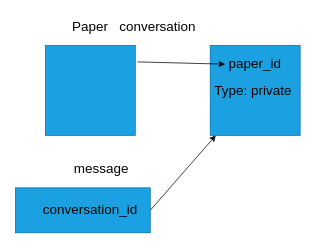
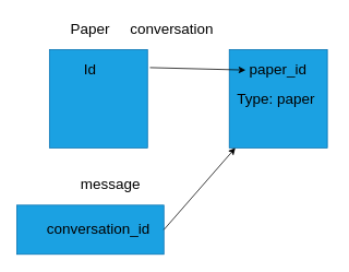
  <mxCell id="0" />
  <mxCell id="1" parent="0" />
  <mxCell id="2" value="" style="whiteSpace=wrap;html=1;fillColor=#1ba1e2;fontColor=#ffffff;strokeColor=#006EAF;fontSize=18;" vertex="1" parent="1"><mxGeometry x="60" y="60" width="120" height="120" as="geometry" /></mxCell>
- <mxCell id="3" value="Paper" style="text;strokeColor=none;align=center;fillColor=none;html=1;verticalAlign=middle;whiteSpace=wrap;rounded=0;fontSize=18;" vertex="1" parent="1"><mxGeometry x="90" y="20" width="60" height="30" as="geometry" /></mxCell>
+ <mxCell id="3" value="Paper" style="text;strokeColor=none;align=center;fillColor=none;html=1;verticalAlign=middle;whiteSpace=wrap;rounded=0;fontSize=18;" vertex="1" parent="1"><mxGeometry x="80" y="20" width="60" height="30" as="geometry" /></mxCell>
+ <mxCell id="4" value="Id" style="text;strokeColor=none;align=center;fillColor=none;html=1;verticalAlign=middle;whiteSpace=wrap;rounded=0;fontSize=18;" vertex="1" parent="1"><mxGeometry x="80" y="70" width="60" height="30" as="geometry" /></mxCell>
  <mxCell id="5" value="" style="whiteSpace=wrap;html=1;fontSize=18;fillColor=#1ba1e2;fontColor=#ffffff;strokeColor=#006EAF;" vertex="1" parent="1"><mxGeometry x="280" y="60" width="120" height="120" as="geometry" /></mxCell>
  <mxCell id="6" value="conversation" style="text;strokeColor=none;align=center;fillColor=none;html=1;verticalAlign=middle;whiteSpace=wrap;rounded=0;fontSize=18;" vertex="1" parent="1"><mxGeometry x="180" y="20" width="60" height="30" as="geometry" /></mxCell>
  <mxCell id="7" value="paper_id" style="text;strokeColor=none;align=center;fillColor=none;html=1;verticalAlign=middle;whiteSpace=wrap;rounded=0;fontSize=18;" vertex="1" parent="1"><mxGeometry x="310" y="70" width="60" height="30" as="geometry" /></mxCell>
  <mxCell id="8" value="" style="edgeStyle=none;orthogonalLoop=1;jettySize=auto;html=1;fontSize=18;exitX=1.025;exitY=0.183;exitDx=0;exitDy=0;exitPerimeter=0;" edge="1" parent="1" source="2"><mxGeometry width="80" relative="1" as="geometry"><mxPoint x="190" y="90" as="sourcePoint" /><mxPoint x="300" y="85" as="targetPoint" /><Array as="points" /></mxGeometry></mxCell>
  <mxCell id="9" value="" style="whiteSpace=wrap;html=1;fontSize=18;fillColor=#1ba1e2;fontColor=#ffffff;strokeColor=#006EAF;" vertex="1" parent="1"><mxGeometry x="20" y="250" width="180" height="60" as="geometry" /></mxCell>
  <mxCell id="10" value="message" style="text;strokeColor=none;align=center;fillColor=none;html=1;verticalAlign=middle;whiteSpace=wrap;rounded=0;fontSize=18;" vertex="1" parent="1"><mxGeometry x="105" y="210" width="60" height="30" as="geometry" /></mxCell>
  <mxCell id="11" style="edgeStyle=none;html=1;fontSize=18;exitX=1;exitY=0.5;exitDx=0;exitDy=0;" edge="1" parent="1" source="9" target="5"><mxGeometry relative="1" as="geometry" /></mxCell>
  <mxCell id="12" value="conversation_id" style="text;strokeColor=none;align=center;fillColor=none;html=1;verticalAlign=middle;whiteSpace=wrap;rounded=0;fontSize=18;" vertex="1" parent="1"><mxGeometry x="90" y="265" width="60" height="30" as="geometry" /></mxCell>
- <mxCell id="13" value="Type: private&amp;nbsp;" style="text;strokeColor=none;align=center;fillColor=none;html=1;verticalAlign=middle;whiteSpace=wrap;rounded=0;fontSize=18;" vertex="1" parent="1"><mxGeometry x="275" y="105" width="130" height="30" as="geometry" /></mxCell>
+ <mxCell id="13" value="Type: paper&amp;nbsp;" style="text;strokeColor=none;align=center;fillColor=none;html=1;verticalAlign=middle;whiteSpace=wrap;rounded=0;fontSize=18;" vertex="1" parent="1"><mxGeometry x="275" y="105" width="130" height="30" as="geometry" /></mxCell>
